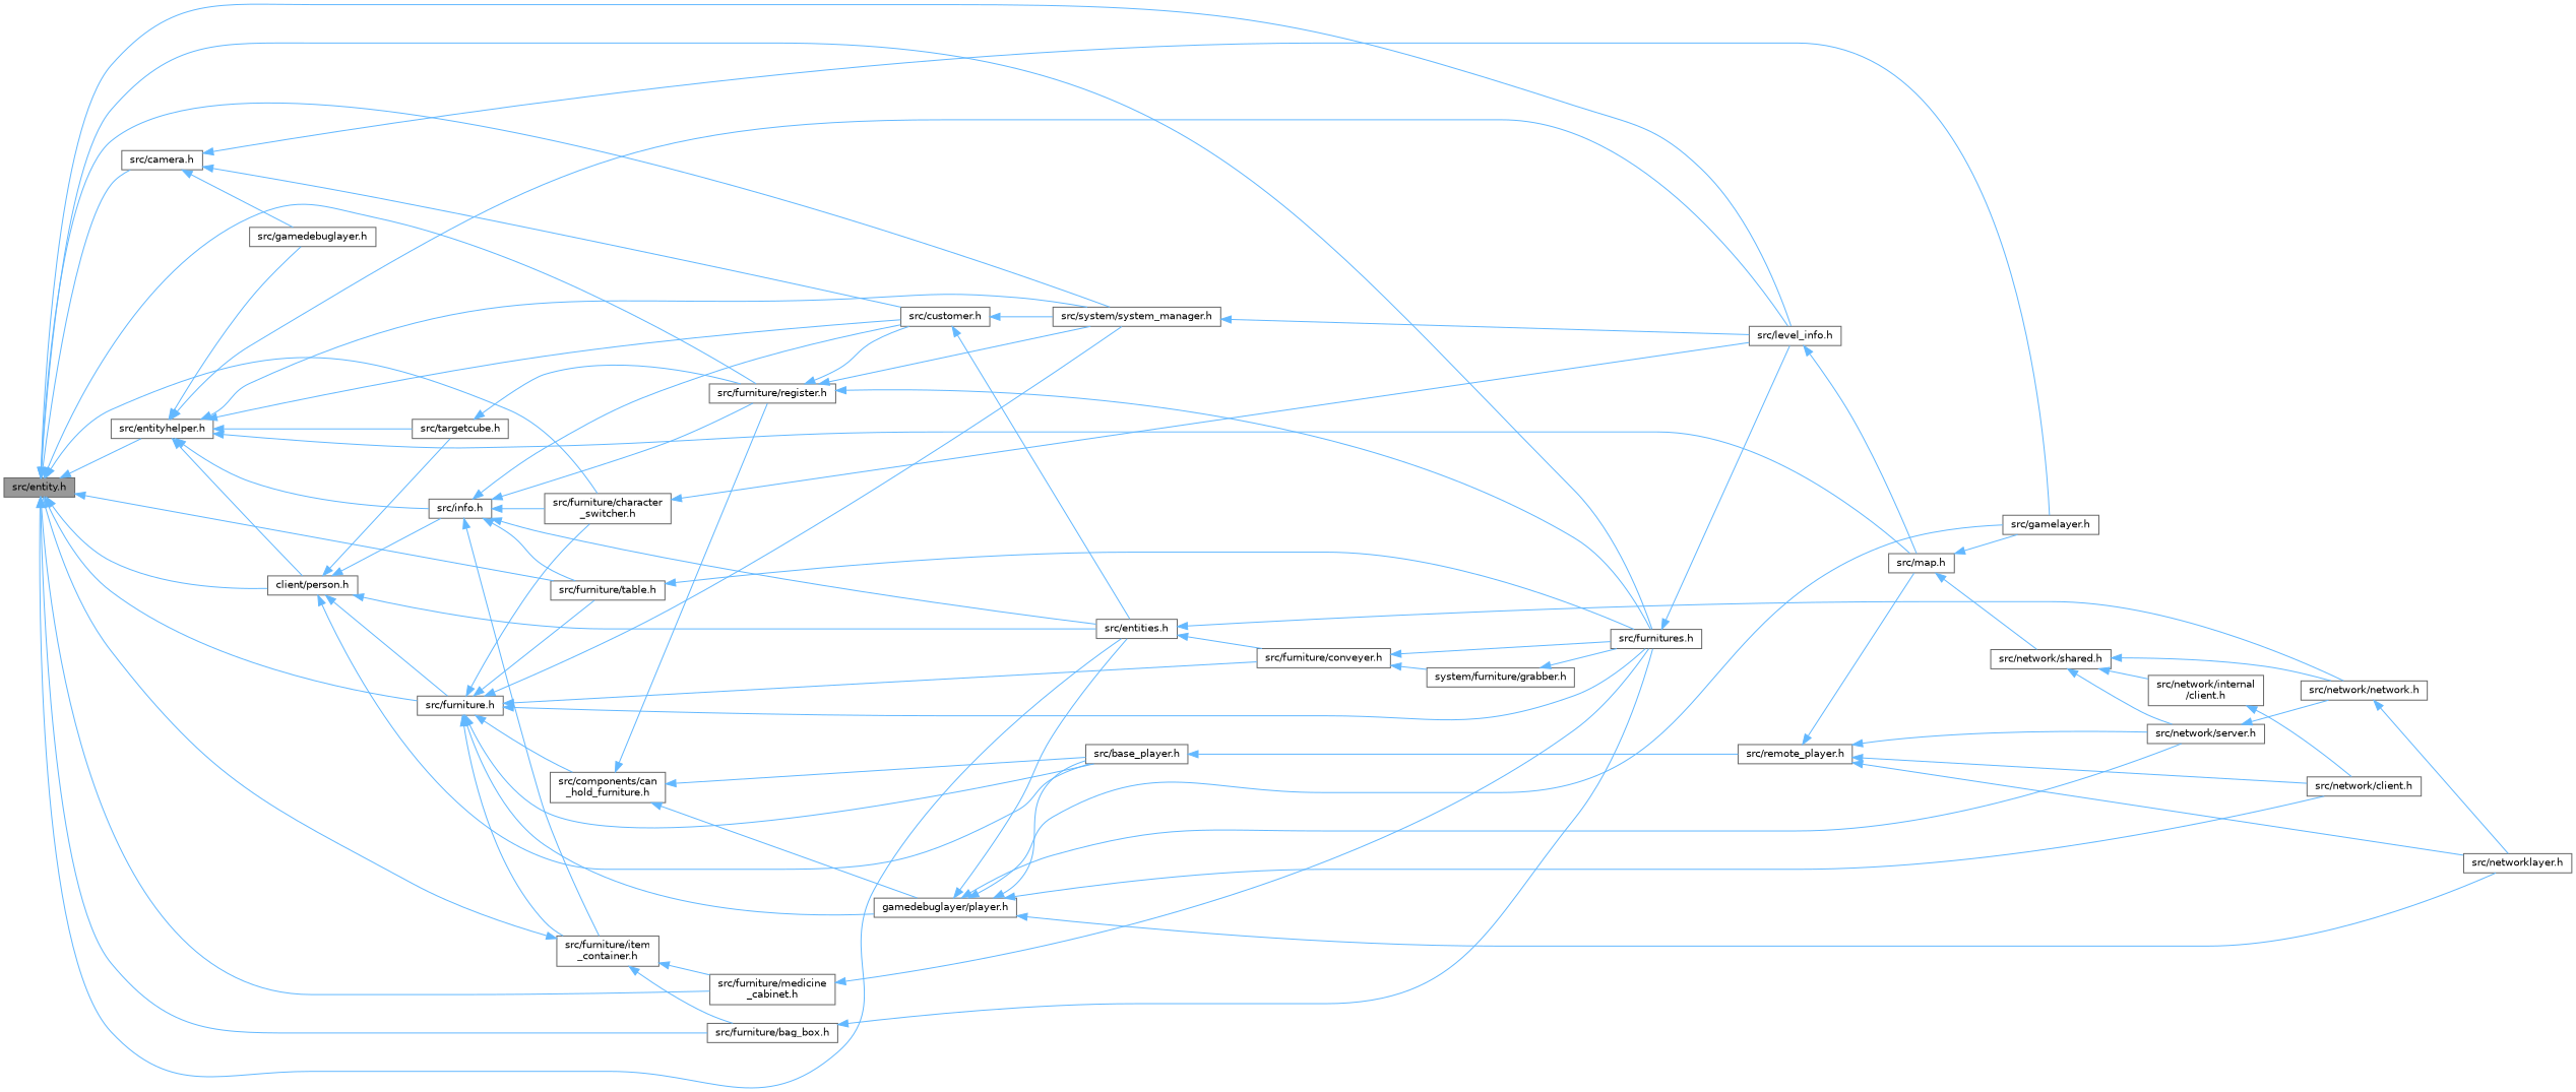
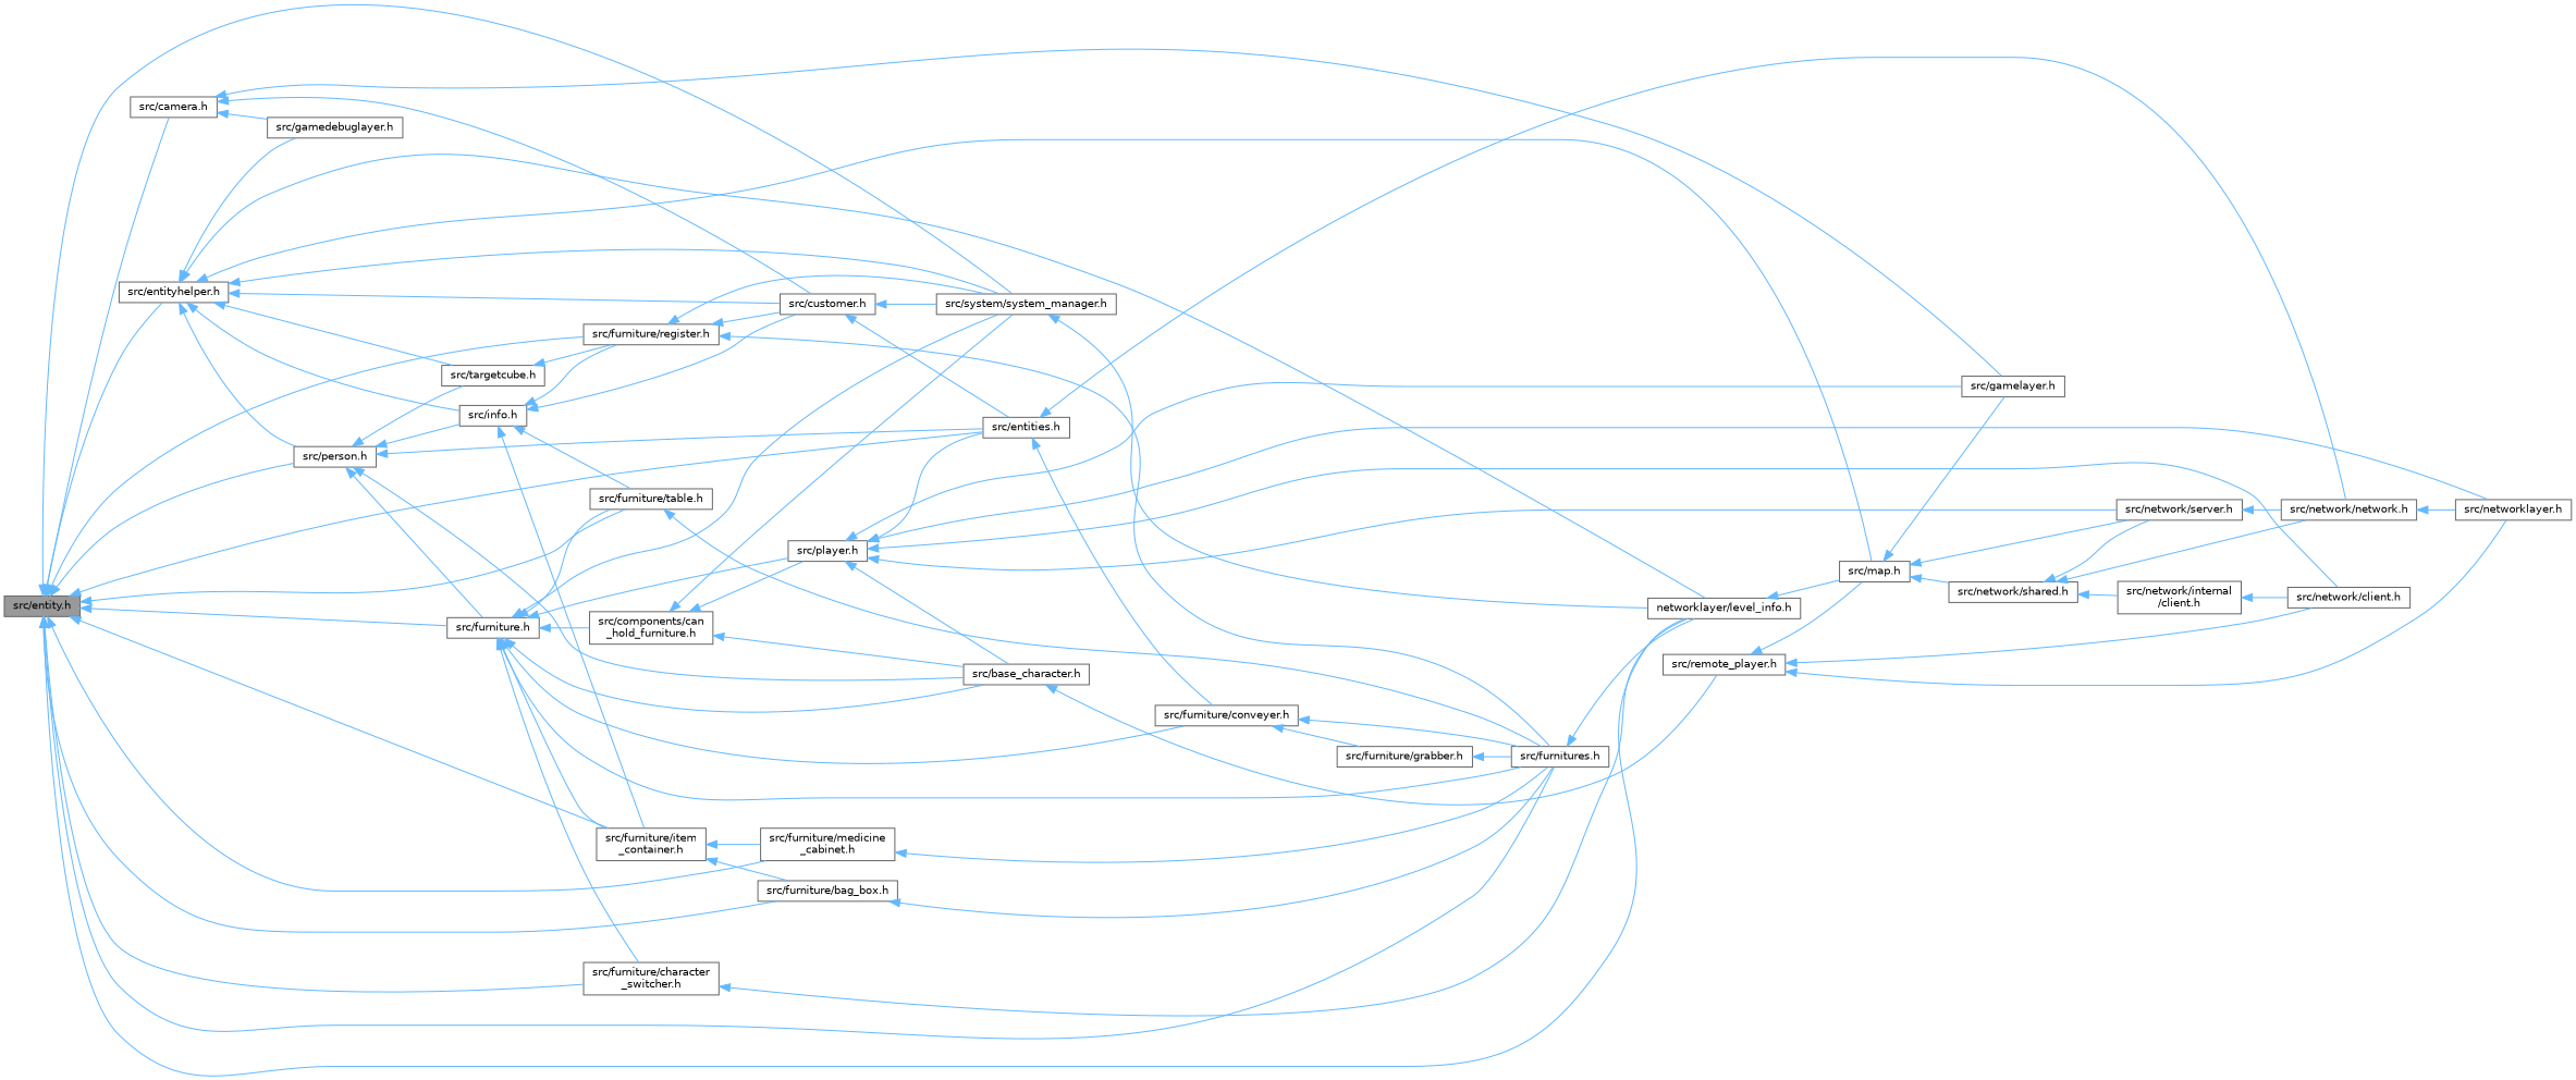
  digraph {
    rankdir=LR
    node [color=grey40 fillcolor=white fontname=Helvetica fontsize=10 shape=box style=filled]
    edge [color=steelblue1 dir=back fontname=Helvetica fontsize=10 labelfontname=Helvetica labelfontsize=10 style=solid]
    n1 [color=gray40 fillcolor=grey60 fontcolor=black height=0.2 label="src/entity.h" width=0.4]
    n2 [height=0.2 label="src/camera.h" width=0.4]
    n3 [height=0.2 label="src/entities.h" width=0.4]
    n4 [height=0.2 label="src/furnitures.h" width=0.4]
-   n5 [height=0.2 label="src/level_info.h" width=0.4]
+   n5 [height=0.2 label="networklayer/level_info.h" width=0.4]
    n6 [height=0.2 label="src/system/system_manager.h" width=0.4]
    n7 [height=0.2 label="src/entityhelper.h" width=0.4]
    n8 [height=0.2 label="src/furniture/character\l_switcher.h" width=0.4]
    n9 [height=0.2 label="src/furniture/item\l_container.h" width=0.4]
    n10 [height=0.2 label="src/furniture/bag_box.h" width=0.4]
    n11 [height=0.2 label="src/furniture/medicine\l_cabinet.h" width=0.4]
    n12 [height=0.2 label="src/furniture/register.h" width=0.4]
    n13 [height=0.2 label="src/furniture/table.h" width=0.4]
-   n14 [height=0.2 label="client/person.h" width=0.4]
+   n14 [height=0.2 label="src/person.h" width=0.4]
    n15 [height=0.2 label="src/furniture.h" width=0.4]
    n16 [height=0.2 label="src/customer.h" width=0.4]
    n17 [height=0.2 label="src/gamelayer.h" width=0.4]
    n18 [height=0.2 label="src/gamedebuglayer.h" width=0.4]
    n19 [height=0.2 label="src/furniture/conveyer.h" width=0.4]
    n20 [height=0.2 label="src/network/network.h" width=0.4]
    n21 [height=0.2 label="src/map.h" width=0.4]
    n22 [height=0.2 label="src/info.h" width=0.4]
    n23 [height=0.2 label="src/targetcube.h" width=0.4]
-   n24 [height=0.2 label="src/base_player.h" width=0.4]
-   n25 [height=0.2 label="gamedebuglayer/player.h" width=0.4]
+   n24 [height=0.2 label="src/base_character.h" width=0.4]
+   n25 [height=0.2 label="src/player.h" width=0.4]
    n26 [height=0.2 label="src/components/can\l_hold_furniture.h" width=0.4]
-   n27 [height=0.2 label="system/furniture/grabber.h" width=0.4]
+   n27 [height=0.2 label="src/furniture/grabber.h" width=0.4]
    n28 [height=0.2 label="src/networklayer.h" width=0.4]
    n29 [height=0.2 label="src/network/server.h" width=0.4]
    n30 [height=0.2 label="src/network/shared.h" width=0.4]
    n31 [height=0.2 label="src/network/internal\l/client.h" width=0.4]
    n32 [height=0.2 label="src/network/client.h" width=0.4]
    n33 [height=0.2 label="src/remote_player.h" width=0.4]
    n1 -> n2
    n1 -> n3
    n1 -> n4
    n1 -> n5
    n1 -> n6
    n1 -> n7
    n1 -> n8
-   n9 -> n1
+   n1 -> n9
    n1 -> n10
    n1 -> n11
    n1 -> n12
    n1 -> n13
    n1 -> n14
    n1 -> n15
    n2 -> n16
    n2 -> n17
    n2 -> n18
    n3 -> n19
    n3 -> n20
    n4 -> n5
    n5 -> n21
    n6 -> n5
    n7 -> n5
    n7 -> n6
    n7 -> n14
    n7 -> n16
    n7 -> n18
    n7 -> n21
    n7 -> n22
    n7 -> n23
    n8 -> n5
    n9 -> n10
    n9 -> n11
    n10 -> n4
    n11 -> n4
    n12 -> n4
    n12 -> n6
    n12 -> n16
    n13 -> n4
    n14 -> n3
    n14 -> n15
    n14 -> n22
    n14 -> n23
    n14 -> n24
    n15 -> n4
    n15 -> n6
    n15 -> n8
    n15 -> n9
    n15 -> n13
    n15 -> n19
    n15 -> n24
    n15 -> n25
    n15 -> n26
    n16 -> n3
    n16 -> n6
    n19 -> n4
    n19 -> n27
    n20 -> n28
    n21 -> n17
-   n33 -> n29
+   n21 -> n29
    n21 -> n30
-   n22 -> n3
-   n22 -> n8
    n22 -> n9
    n22 -> n12
    n22 -> n13
    n22 -> n16
    n23 -> n12
    n24 -> n33
    n25 -> n3
    n25 -> n17
    n25 -> n24
    n25 -> n28
    n25 -> n29
    n25 -> n32
-   n26 -> n12
+   n26 -> n6
    n26 -> n24
    n26 -> n25
    n27 -> n4
    n29 -> n20
    n30 -> n20
    n30 -> n29
    n30 -> n31
    n31 -> n32
    n33 -> n21
    n33 -> n28
    n33 -> n32
  }
